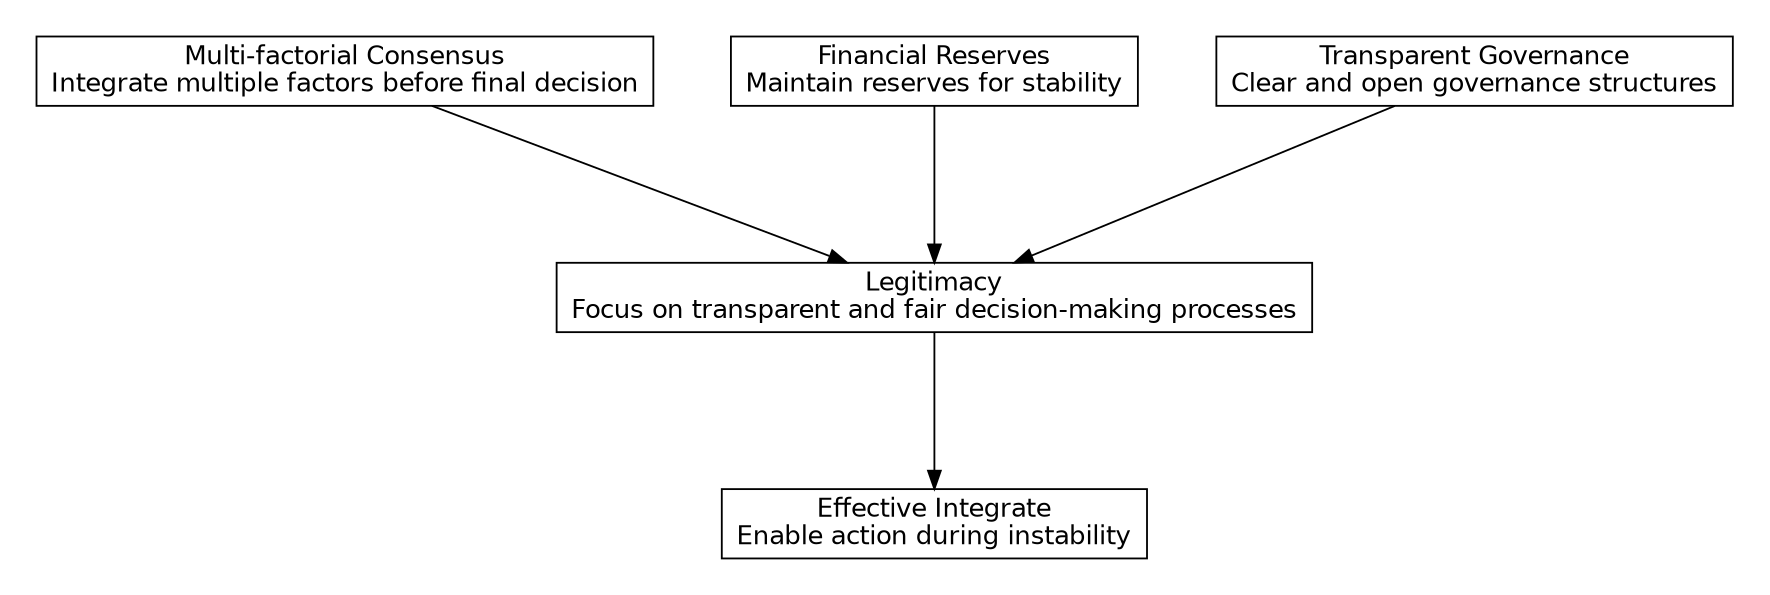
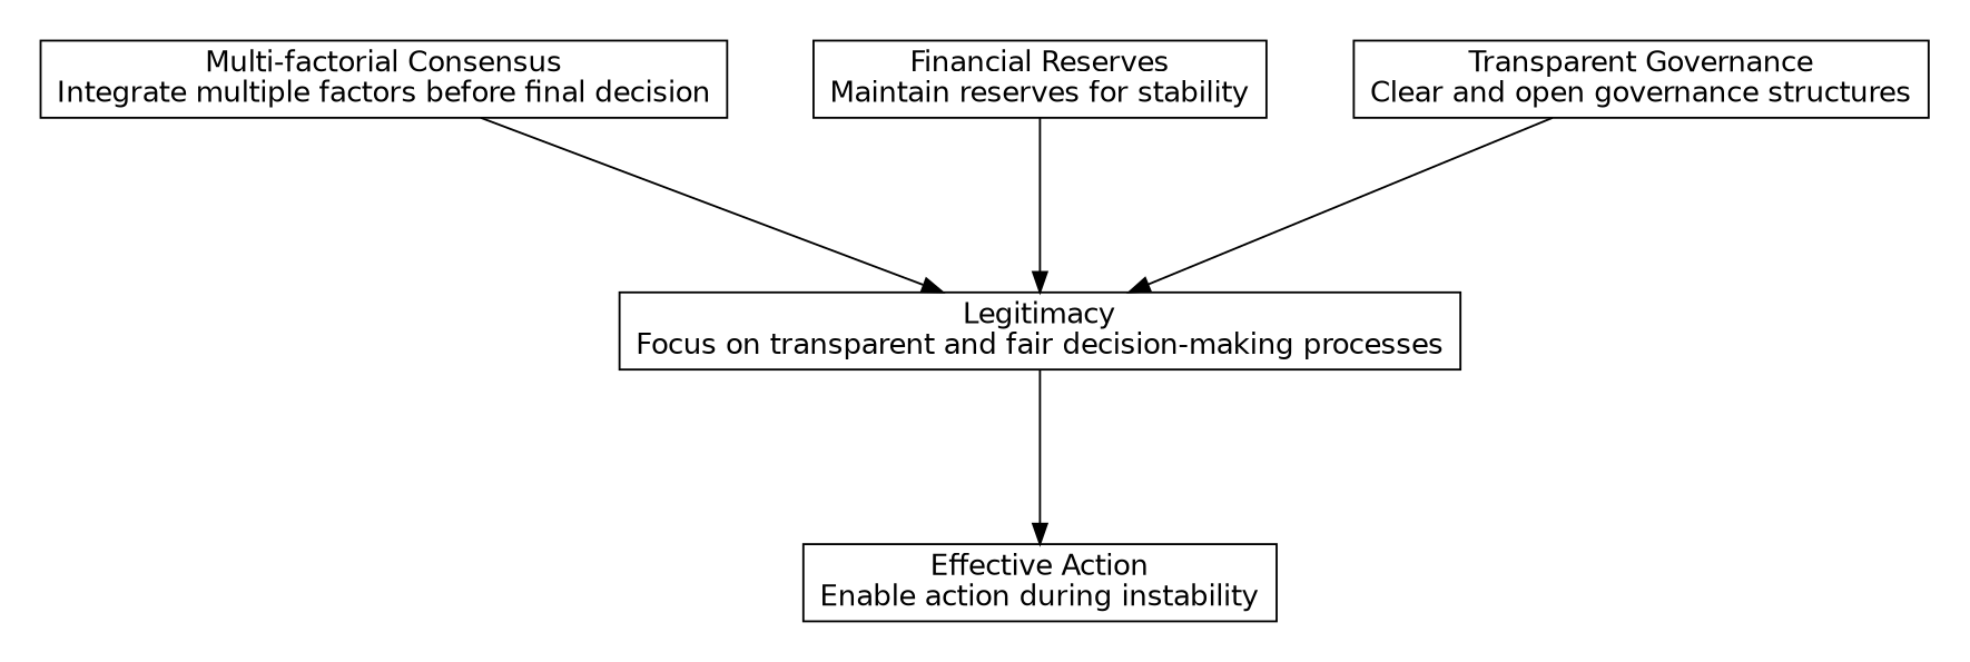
  digraph {
    nodesep=0.6
    rankdir=TB
    ranksep=1.2
    fontname="DejaVu Sans"
    node [shape=box fontname="DejaVu Sans"]
    edge [fontname="DejaVu Sans"]
    n1 [label="Transparent Governance\nClear and open governance structures"]
    n2 [label="Financial Reserves\nMaintain reserves for stability"]
    n3 [label="Multi-factorial Consensus\nIntegrate multiple factors before final decision"]
-   n4 [label="Effective Integrate\nEnable action during instability"]
+   n4 [label="Effective Action\nEnable action during instability"]
    n5 [label="Legitimacy\nFocus on transparent and fair decision-making processes"]
    subgraph cluster_1 {
      rank=max
      style=invis
      n1
      n2
      n3
    }
    subgraph cluster_2 {
      rank=min
      style=invis
      n4
    }
    n1 -> n5
    n2 -> n5
    n3 -> n5
    n5 -> n4
  }
